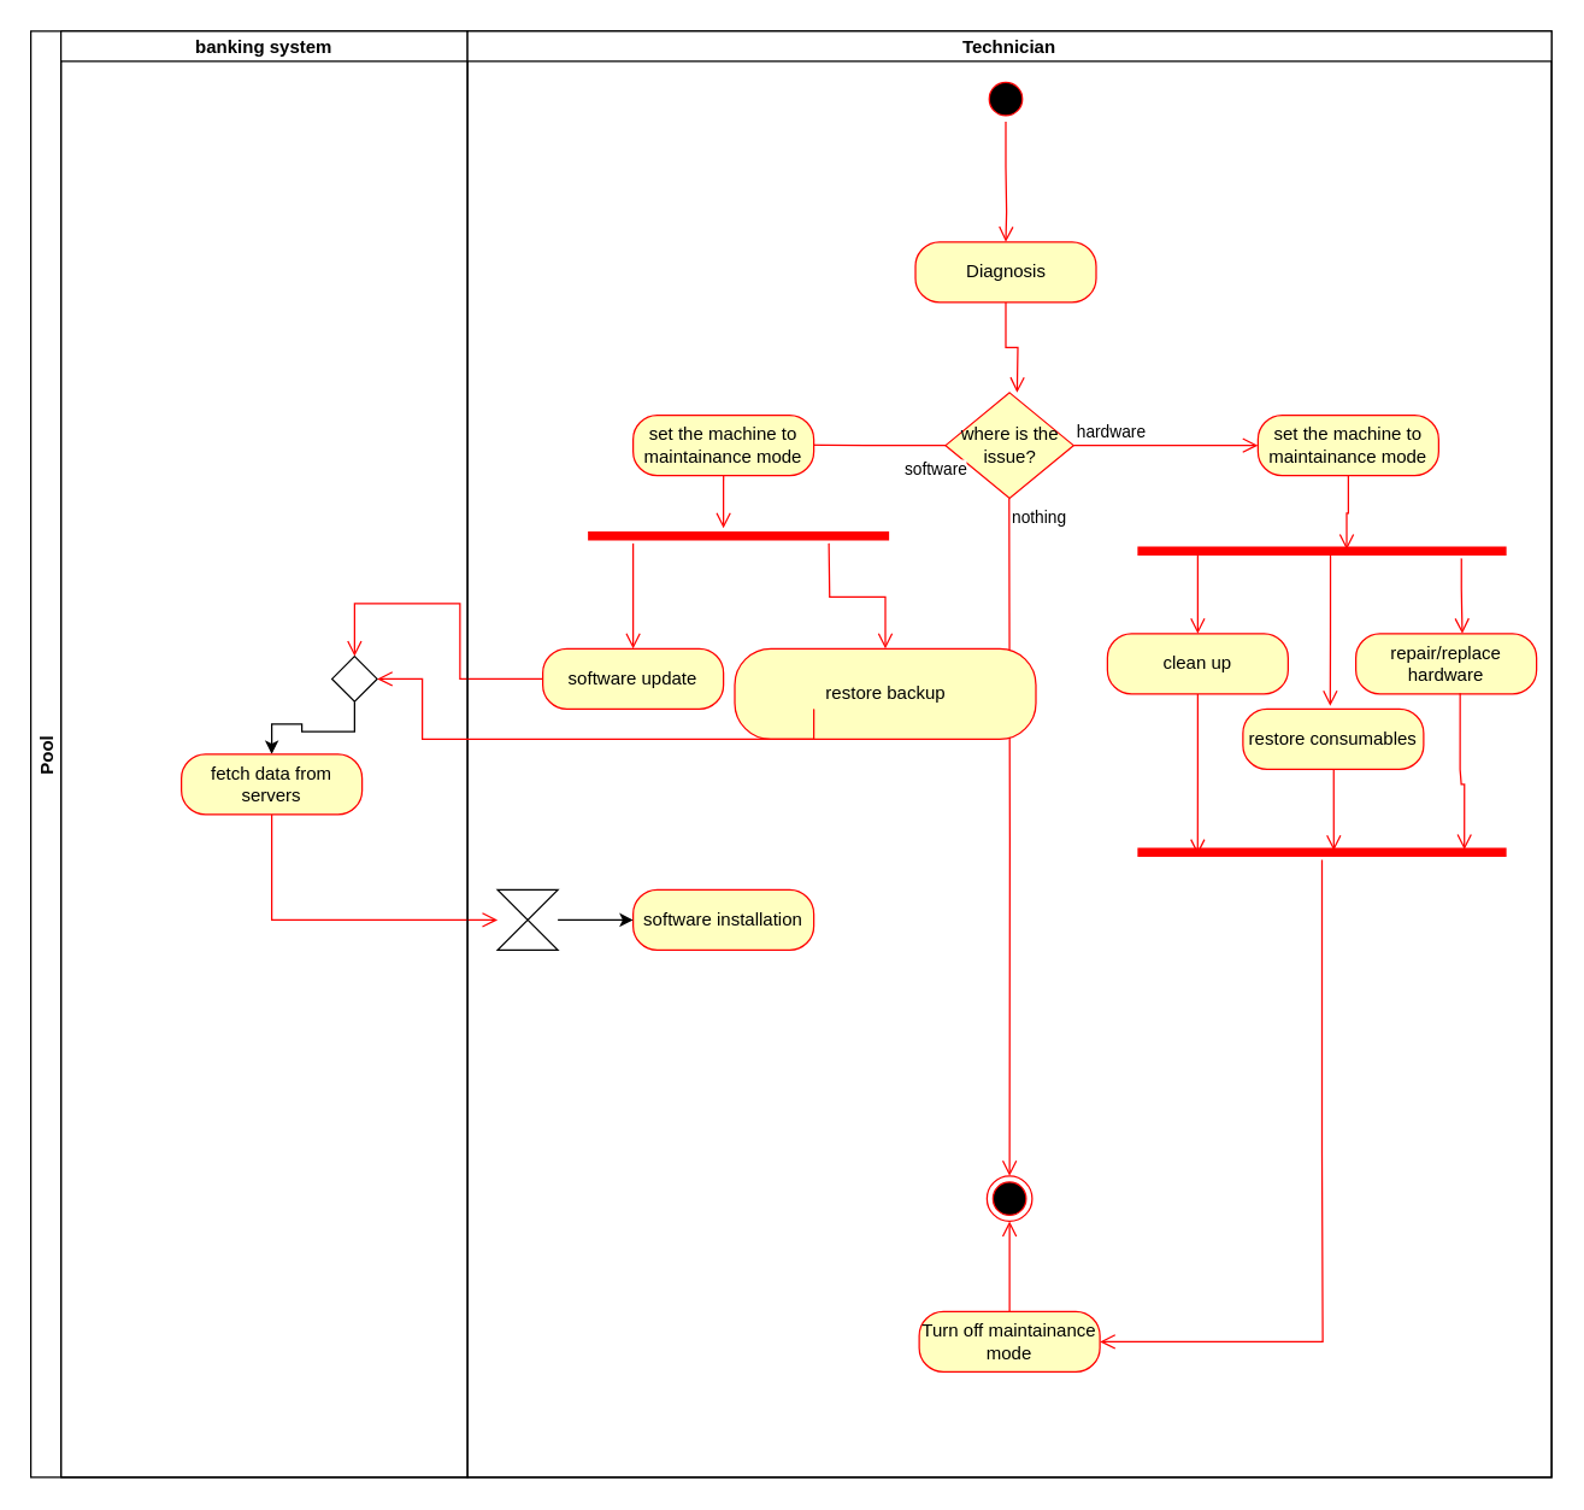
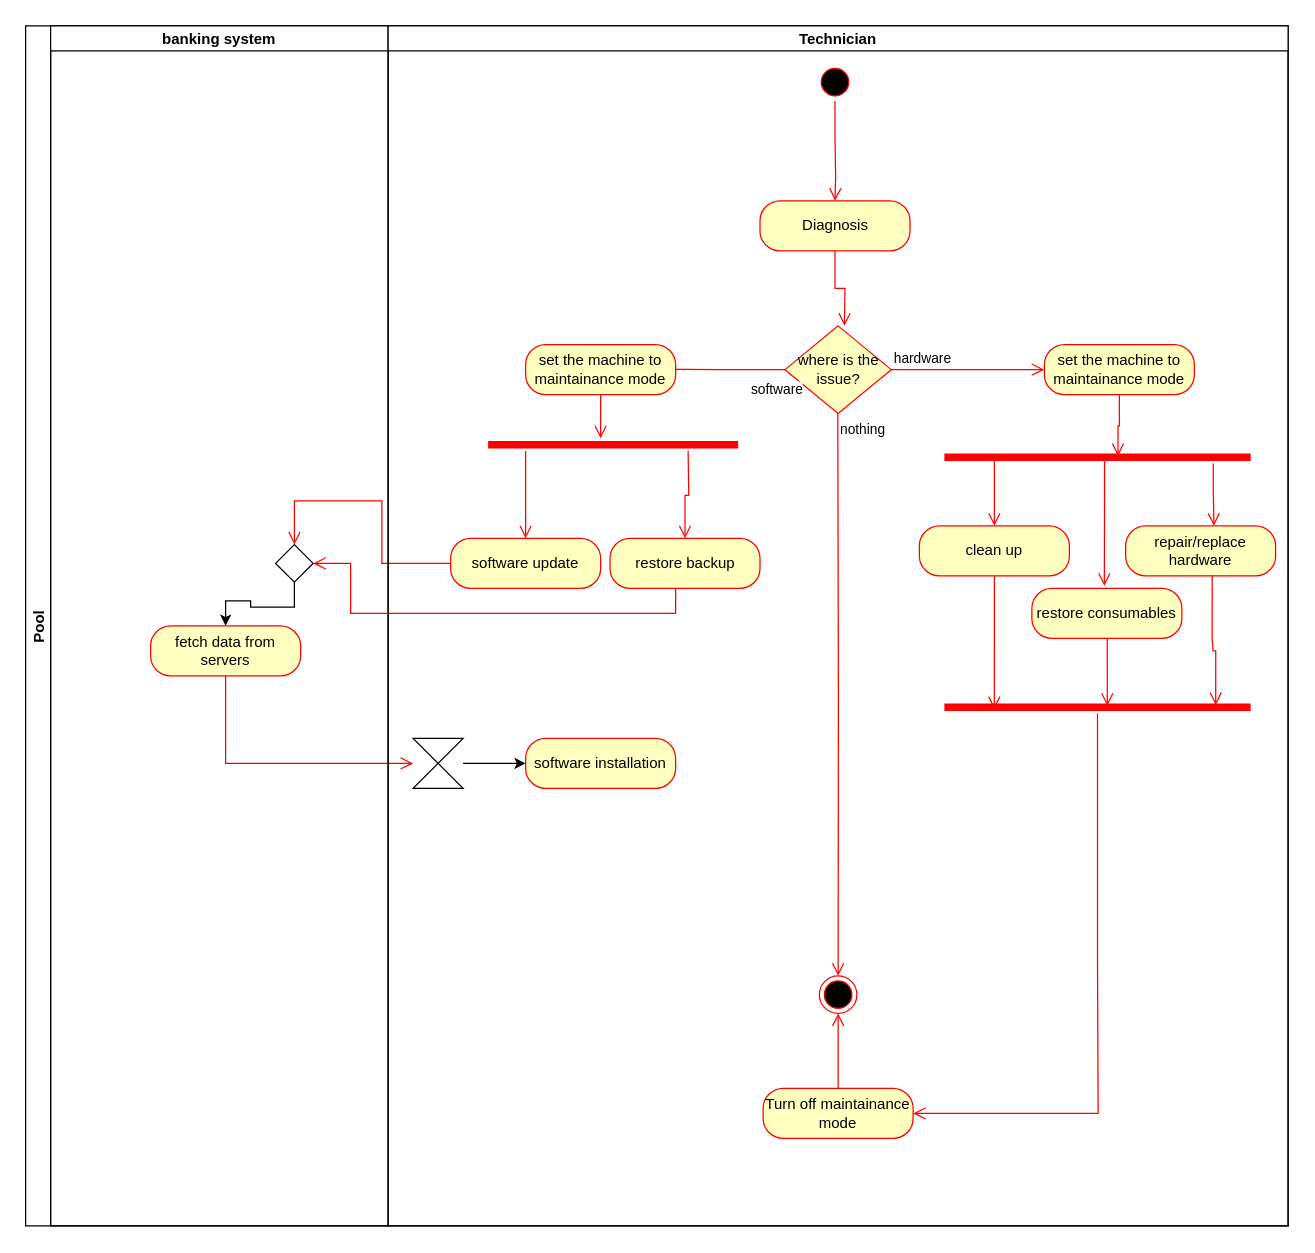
  <mxCell id="0" />
  <mxCell id="1" parent="0" />
  <mxCell id="2" value="Pool" style="swimlane;childLayout=stackLayout;resizeParent=1;resizeParentMax=0;startSize=20;horizontal=0;horizontalStack=1;" vertex="1" parent="1"><mxGeometry x="20" y="20" width="1010" height="960" as="geometry" /></mxCell>
  <mxCell id="3" value="banking system" style="swimlane;startSize=20;" vertex="1" parent="2"><mxGeometry x="20" width="270" height="960" as="geometry" /></mxCell>
  <mxCell id="4" value="" style="edgeStyle=orthogonalEdgeStyle;rounded=0;orthogonalLoop=1;jettySize=auto;html=1;" edge="1" parent="3" source="5" target="6"><mxGeometry relative="1" as="geometry" /></mxCell>
  <mxCell id="5" value="" style="rhombus;" vertex="1" parent="3"><mxGeometry x="180" y="415" width="30" height="30" as="geometry" /></mxCell>
  <mxCell id="6" value="fetch data from servers" style="rounded=1;whiteSpace=wrap;html=1;arcSize=40;fontColor=#000000;fillColor=#ffffc0;strokeColor=#ff0000;" vertex="1" parent="3"><mxGeometry x="80" y="480" width="120" height="40" as="geometry" /></mxCell>
  <mxCell id="7" value="" style="edgeStyle=orthogonalEdgeStyle;html=1;verticalAlign=bottom;endArrow=open;endSize=8;strokeColor=#ff0000;rounded=0;entryX=0.5;entryY=0;entryDx=0;entryDy=0;" edge="1" source="35" parent="2" target="5"><mxGeometry relative="1" as="geometry"><mxPoint x="260" y="430" as="targetPoint" /><Array as="points"><mxPoint x="285" y="430" /><mxPoint x="285" y="380" /><mxPoint x="215" y="380" /></Array></mxGeometry></mxCell>
  <mxCell id="8" value="" style="edgeStyle=orthogonalEdgeStyle;html=1;verticalAlign=bottom;endArrow=open;endSize=8;strokeColor=#ff0000;rounded=0;exitX=0.5;exitY=1;exitDx=0;exitDy=0;entryX=0;entryY=0.5;entryDx=0;entryDy=0;" edge="1" source="6" parent="2" target="46"><mxGeometry relative="1" as="geometry"><mxPoint x="260" y="600" as="targetPoint" /><mxPoint x="110" y="500" as="sourcePoint" /></mxGeometry></mxCell>
  <mxCell id="9" value="Technician" style="swimlane;startSize=20;" vertex="1" parent="2"><mxGeometry x="290" width="720" height="960" as="geometry" /></mxCell>
  <mxCell id="10" value="" style="ellipse;html=1;shape=startState;fillColor=#000000;strokeColor=#ff0000;" vertex="1" parent="9"><mxGeometry x="342.5" y="30" width="30" height="30" as="geometry" /></mxCell>
  <mxCell id="11" value="" style="edgeStyle=orthogonalEdgeStyle;html=1;verticalAlign=bottom;endArrow=open;endSize=8;strokeColor=#ff0000;rounded=0;exitX=0.5;exitY=1;exitDx=0;exitDy=0;entryX=0.5;entryY=0;entryDx=0;entryDy=0;" edge="1" source="10" parent="9" target="12"><mxGeometry relative="1" as="geometry"><mxPoint x="360" y="120" as="targetPoint" /><mxPoint x="360" y="60" as="sourcePoint" /><Array as="points"><mxPoint x="358" y="90" /><mxPoint x="358" y="90" /><mxPoint x="358" y="120" /><mxPoint x="358" y="120" /></Array></mxGeometry></mxCell>
  <mxCell id="12" value="Diagnosis" style="rounded=1;whiteSpace=wrap;html=1;arcSize=40;fontColor=#000000;fillColor=#ffffc0;strokeColor=#ff0000;" vertex="1" parent="9"><mxGeometry x="297.5" y="140" width="120" height="40" as="geometry" /></mxCell>
  <mxCell id="13" value="" style="edgeStyle=orthogonalEdgeStyle;html=1;verticalAlign=bottom;endArrow=open;endSize=8;strokeColor=#ff0000;rounded=0;" edge="1" source="12" parent="9"><mxGeometry relative="1" as="geometry"><mxPoint x="365" y="240" as="targetPoint" /></mxGeometry></mxCell>
  <mxCell id="14" value="where is the issue?" style="rhombus;whiteSpace=wrap;html=1;fontColor=#000000;fillColor=#ffffc0;strokeColor=#ff0000;" vertex="1" parent="9"><mxGeometry x="317.5" y="240" width="85" height="70" as="geometry" /></mxCell>
  <mxCell id="15" value="hardware" style="edgeStyle=orthogonalEdgeStyle;html=1;align=left;verticalAlign=bottom;endArrow=open;endSize=8;strokeColor=#ff0000;rounded=0;entryX=0;entryY=0.5;entryDx=0;entryDy=0;" edge="1" source="14" parent="9" target="19"><mxGeometry x="-1" relative="1" as="geometry"><mxPoint x="505" y="260" as="targetPoint" /><Array as="points"><mxPoint x="515" y="275" /><mxPoint x="515" y="275" /></Array></mxGeometry></mxCell>
  <mxCell id="16" value="nothing" style="edgeStyle=orthogonalEdgeStyle;html=1;align=left;verticalAlign=top;endArrow=open;endSize=8;strokeColor=#ff0000;rounded=0;entryX=0.5;entryY=0;entryDx=0;entryDy=0;" edge="1" parent="9" target="39"><mxGeometry x="-1" relative="1" as="geometry"><mxPoint x="359.71" y="454.09" as="targetPoint" /><mxPoint x="359.739" y="309.996" as="sourcePoint" /><Array as="points" /></mxGeometry></mxCell>
  <mxCell id="17" value="" style="edgeStyle=orthogonalEdgeStyle;html=1;verticalAlign=bottom;endArrow=open;endSize=8;strokeColor=#ff0000;rounded=0;exitX=0;exitY=0.5;exitDx=0;exitDy=0;" edge="1" source="14" parent="9"><mxGeometry relative="1" as="geometry"><mxPoint x="210" y="274.66" as="targetPoint" /><mxPoint x="297.5" y="274.66" as="sourcePoint" /></mxGeometry></mxCell>
  <mxCell id="18" value="software" style="edgeLabel;html=1;align=center;verticalAlign=middle;resizable=0;points=[];" vertex="1" connectable="0" parent="17"><mxGeometry x="-0.266" y="1" relative="1" as="geometry"><mxPoint x="33" y="14" as="offset" /></mxGeometry></mxCell>
  <mxCell id="19" value="set the machine to maintainance mode" style="rounded=1;whiteSpace=wrap;html=1;arcSize=40;fontColor=#000000;fillColor=#ffffc0;strokeColor=#ff0000;" vertex="1" parent="9"><mxGeometry x="525" y="255" width="120" height="40" as="geometry" /></mxCell>
  <mxCell id="20" value="" style="edgeStyle=orthogonalEdgeStyle;html=1;verticalAlign=bottom;endArrow=open;endSize=8;strokeColor=#ff0000;rounded=0;entryX=0.567;entryY=0.42;entryDx=0;entryDy=0;entryPerimeter=0;" edge="1" source="19" parent="9" target="21"><mxGeometry relative="1" as="geometry"><mxPoint x="600" y="320" as="targetPoint" /><Array as="points"><mxPoint x="585" y="320" /><mxPoint x="584" y="320" /></Array></mxGeometry></mxCell>
  <mxCell id="21" value="" style="shape=line;html=1;strokeWidth=6;strokeColor=#ff0000;" vertex="1" parent="9"><mxGeometry x="445" y="340" width="245" height="10" as="geometry" /></mxCell>
  <mxCell id="22" value="" style="edgeStyle=orthogonalEdgeStyle;html=1;verticalAlign=bottom;endArrow=open;endSize=8;strokeColor=#ff0000;rounded=0;exitX=0.878;exitY=1;exitDx=0;exitDy=0;exitPerimeter=0;entryX=0.589;entryY=0;entryDx=0;entryDy=0;entryPerimeter=0;" edge="1" source="21" parent="9" target="23"><mxGeometry relative="1" as="geometry"><mxPoint x="680" y="370" as="targetPoint" /><mxPoint x="670" y="390" as="sourcePoint" /><Array as="points"><mxPoint x="660" y="370" /><mxPoint x="661" y="370" /></Array></mxGeometry></mxCell>
  <mxCell id="23" value="repair/replace hardware" style="rounded=1;whiteSpace=wrap;html=1;arcSize=40;fontColor=#000000;fillColor=#ffffc0;strokeColor=#ff0000;" vertex="1" parent="9"><mxGeometry x="590" y="400" width="120" height="40" as="geometry" /></mxCell>
  <mxCell id="24" value="" style="edgeStyle=orthogonalEdgeStyle;html=1;verticalAlign=bottom;endArrow=open;endSize=8;strokeColor=#ff0000;rounded=0;exitX=0.523;exitY=0.62;exitDx=0;exitDy=0;exitPerimeter=0;entryX=0.483;entryY=-0.05;entryDx=0;entryDy=0;entryPerimeter=0;" edge="1" source="21" parent="9" target="25"><mxGeometry relative="1" as="geometry"><mxPoint x="573.31" y="446.14" as="targetPoint" /><mxPoint x="576.695" y="340.0" as="sourcePoint" /><Array as="points" /></mxGeometry></mxCell>
  <mxCell id="25" value="restore consumables" style="rounded=1;whiteSpace=wrap;html=1;arcSize=40;fontColor=#000000;fillColor=#ffffc0;strokeColor=#ff0000;" vertex="1" parent="9"><mxGeometry x="515" y="450" width="120" height="40" as="geometry" /></mxCell>
  <mxCell id="26" value="" style="edgeStyle=orthogonalEdgeStyle;html=1;verticalAlign=bottom;endArrow=open;endSize=8;strokeColor=#ff0000;rounded=0;entryX=0.532;entryY=0.4;entryDx=0;entryDy=0;entryPerimeter=0;" edge="1" source="25" parent="9" target="30"><mxGeometry relative="1" as="geometry"><mxPoint x="600" y="500" as="targetPoint" /><Array as="points"><mxPoint x="575" y="500" /></Array></mxGeometry></mxCell>
  <mxCell id="27" value="clean up" style="rounded=1;whiteSpace=wrap;html=1;arcSize=40;fontColor=#000000;fillColor=#ffffc0;strokeColor=#ff0000;" vertex="1" parent="9"><mxGeometry x="425" y="400" width="120" height="40" as="geometry" /></mxCell>
  <mxCell id="28" value="" style="edgeStyle=orthogonalEdgeStyle;html=1;verticalAlign=bottom;endArrow=open;endSize=8;strokeColor=#ff0000;rounded=0;entryX=0.163;entryY=0.671;entryDx=0;entryDy=0;entryPerimeter=0;" edge="1" source="27" parent="9" target="30"><mxGeometry relative="1" as="geometry"><mxPoint x="485" y="560" as="targetPoint" /><Array as="points" /></mxGeometry></mxCell>
  <mxCell id="29" value="" style="edgeStyle=orthogonalEdgeStyle;html=1;verticalAlign=bottom;endArrow=open;endSize=8;strokeColor=#ff0000;rounded=0;exitX=0.199;exitY=0.729;exitDx=0;exitDy=0;exitPerimeter=0;entryX=0.5;entryY=0;entryDx=0;entryDy=0;" edge="1" source="21" parent="9" target="27"><mxGeometry relative="1" as="geometry"><mxPoint x="504.71" y="440" as="targetPoint" /><mxPoint x="505" y="420" as="sourcePoint" /><Array as="points"><mxPoint x="485" y="347" /></Array></mxGeometry></mxCell>
  <mxCell id="30" value="" style="shape=line;html=1;strokeWidth=6;strokeColor=#ff0000;" vertex="1" parent="9"><mxGeometry x="445" y="540" width="245" height="10" as="geometry" /></mxCell>
  <mxCell id="31" value="" style="edgeStyle=orthogonalEdgeStyle;html=1;verticalAlign=bottom;endArrow=open;endSize=8;strokeColor=#ff0000;rounded=0;exitX=0.577;exitY=0.985;exitDx=0;exitDy=0;exitPerimeter=0;entryX=0.886;entryY=0.34;entryDx=0;entryDy=0;entryPerimeter=0;" edge="1" source="23" parent="9" target="30"><mxGeometry relative="1" as="geometry"><mxPoint x="650" y="500" as="targetPoint" /><mxPoint x="660.029" y="480" as="sourcePoint" /><Array as="points"><mxPoint x="659" y="490" /><mxPoint x="660" y="490" /><mxPoint x="660" y="500" /><mxPoint x="662" y="500" /></Array></mxGeometry></mxCell>
  <mxCell id="32" value="" style="shape=line;html=1;strokeWidth=6;strokeColor=#ff0000;" vertex="1" parent="9"><mxGeometry x="80" y="330" width="200" height="10" as="geometry" /></mxCell>
  <mxCell id="33" value="" style="edgeStyle=orthogonalEdgeStyle;html=1;verticalAlign=bottom;endArrow=open;endSize=8;strokeColor=#ff0000;rounded=0;" edge="1" parent="9"><mxGeometry relative="1" as="geometry"><mxPoint x="110" y="410" as="targetPoint" /><mxPoint x="110" y="340" as="sourcePoint" /></mxGeometry></mxCell>
  <mxCell id="34" value="" style="edgeStyle=orthogonalEdgeStyle;html=1;verticalAlign=bottom;endArrow=open;endSize=8;strokeColor=#ff0000;rounded=0;" edge="1" parent="9" target="38"><mxGeometry relative="1" as="geometry"><mxPoint x="240" y="400" as="targetPoint" /><mxPoint x="240" y="340" as="sourcePoint" /></mxGeometry></mxCell>
  <mxCell id="35" value="software update" style="rounded=1;whiteSpace=wrap;html=1;arcSize=40;fontColor=#000000;fillColor=#ffffc0;strokeColor=#ff0000;" vertex="1" parent="9"><mxGeometry x="50" y="410" width="120" height="40" as="geometry" /></mxCell>
  <mxCell id="36" value="set the machine to maintainance mode" style="rounded=1;whiteSpace=wrap;html=1;arcSize=40;fontColor=#000000;fillColor=#ffffc0;strokeColor=#ff0000;" vertex="1" parent="9"><mxGeometry x="110" y="255" width="120" height="40" as="geometry" /></mxCell>
  <mxCell id="37" value="" style="edgeStyle=orthogonalEdgeStyle;html=1;verticalAlign=bottom;endArrow=open;endSize=8;strokeColor=#ff0000;rounded=0;" edge="1" parent="9"><mxGeometry relative="1" as="geometry"><mxPoint x="170" y="330" as="targetPoint" /><mxPoint x="170.034" y="295" as="sourcePoint" /></mxGeometry></mxCell>
- <mxCell id="38" value="restore backup" style="rounded=1;whiteSpace=wrap;html=1;arcSize=40;fontColor=#000000;fillColor=#ffffc0;strokeColor=#ff0000;" vertex="1" parent="9"><mxGeometry x="177.5" y="410" width="200" height="60" as="geometry" /></mxCell>
+ <mxCell id="38" value="restore backup" style="rounded=1;whiteSpace=wrap;html=1;arcSize=40;fontColor=#000000;fillColor=#ffffc0;strokeColor=#ff0000;" vertex="1" parent="9"><mxGeometry x="177.5" y="410" width="120" height="40" as="geometry" /></mxCell>
  <mxCell id="39" value="" style="ellipse;html=1;shape=endState;fillColor=#000000;strokeColor=#ff0000;" vertex="1" parent="9"><mxGeometry x="345" y="760" width="30" height="30" as="geometry" /></mxCell>
  <mxCell id="40" value="" style="edgeStyle=orthogonalEdgeStyle;html=1;verticalAlign=bottom;endArrow=open;endSize=8;strokeColor=#ff0000;rounded=0;entryX=1;entryY=0.5;entryDx=0;entryDy=0;" edge="1" source="30" parent="9" target="42"><mxGeometry relative="1" as="geometry"><mxPoint x="425" y="680" as="targetPoint" /><Array as="points"><mxPoint x="568" y="745" /><mxPoint x="568" y="870" /></Array></mxGeometry></mxCell>
  <mxCell id="41" value="" style="edgeStyle=orthogonalEdgeStyle;html=1;verticalAlign=bottom;endArrow=open;endSize=8;strokeColor=#ff0000;rounded=0;entryX=1;entryY=0.5;entryDx=0;entryDy=0;" edge="1" parent="9" target="5"><mxGeometry relative="1" as="geometry"><mxPoint x="230" y="620" as="targetPoint" /><mxPoint x="230.034" y="450" as="sourcePoint" /><Array as="points"><mxPoint x="230" y="470" /><mxPoint x="-30" y="470" /><mxPoint x="-30" y="430" /></Array></mxGeometry></mxCell>
  <mxCell id="42" value="Turn off maintainance mode" style="rounded=1;whiteSpace=wrap;html=1;arcSize=40;fontColor=#000000;fillColor=#ffffc0;strokeColor=#ff0000;" vertex="1" parent="9"><mxGeometry x="300" y="850" width="120" height="40" as="geometry" /></mxCell>
  <mxCell id="43" value="" style="edgeStyle=orthogonalEdgeStyle;html=1;verticalAlign=bottom;endArrow=open;endSize=8;strokeColor=#ff0000;rounded=0;entryX=0.5;entryY=1;entryDx=0;entryDy=0;" edge="1" source="42" parent="9" target="39"><mxGeometry relative="1" as="geometry"><mxPoint x="360" y="950" as="targetPoint" /></mxGeometry></mxCell>
  <mxCell id="44" value="software installation" style="rounded=1;whiteSpace=wrap;html=1;arcSize=40;fontColor=#000000;fillColor=#ffffc0;strokeColor=#ff0000;" vertex="1" parent="9"><mxGeometry x="110" y="570" width="120" height="40" as="geometry" /></mxCell>
  <mxCell id="45" value="" style="edgeStyle=orthogonalEdgeStyle;rounded=0;orthogonalLoop=1;jettySize=auto;html=1;" edge="1" parent="9" source="46" target="44"><mxGeometry relative="1" as="geometry" /></mxCell>
  <mxCell id="46" value="" style="shape=collate;html=1;" vertex="1" parent="9"><mxGeometry x="20" y="570" width="40" height="40" as="geometry" /></mxCell>
